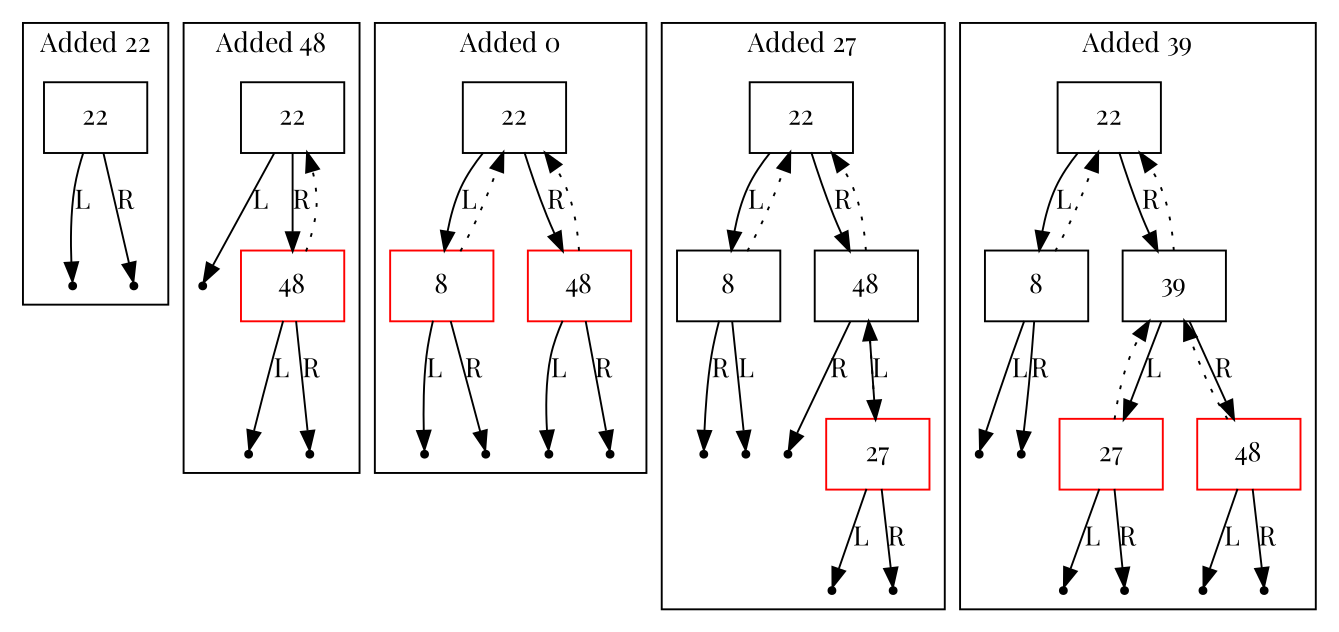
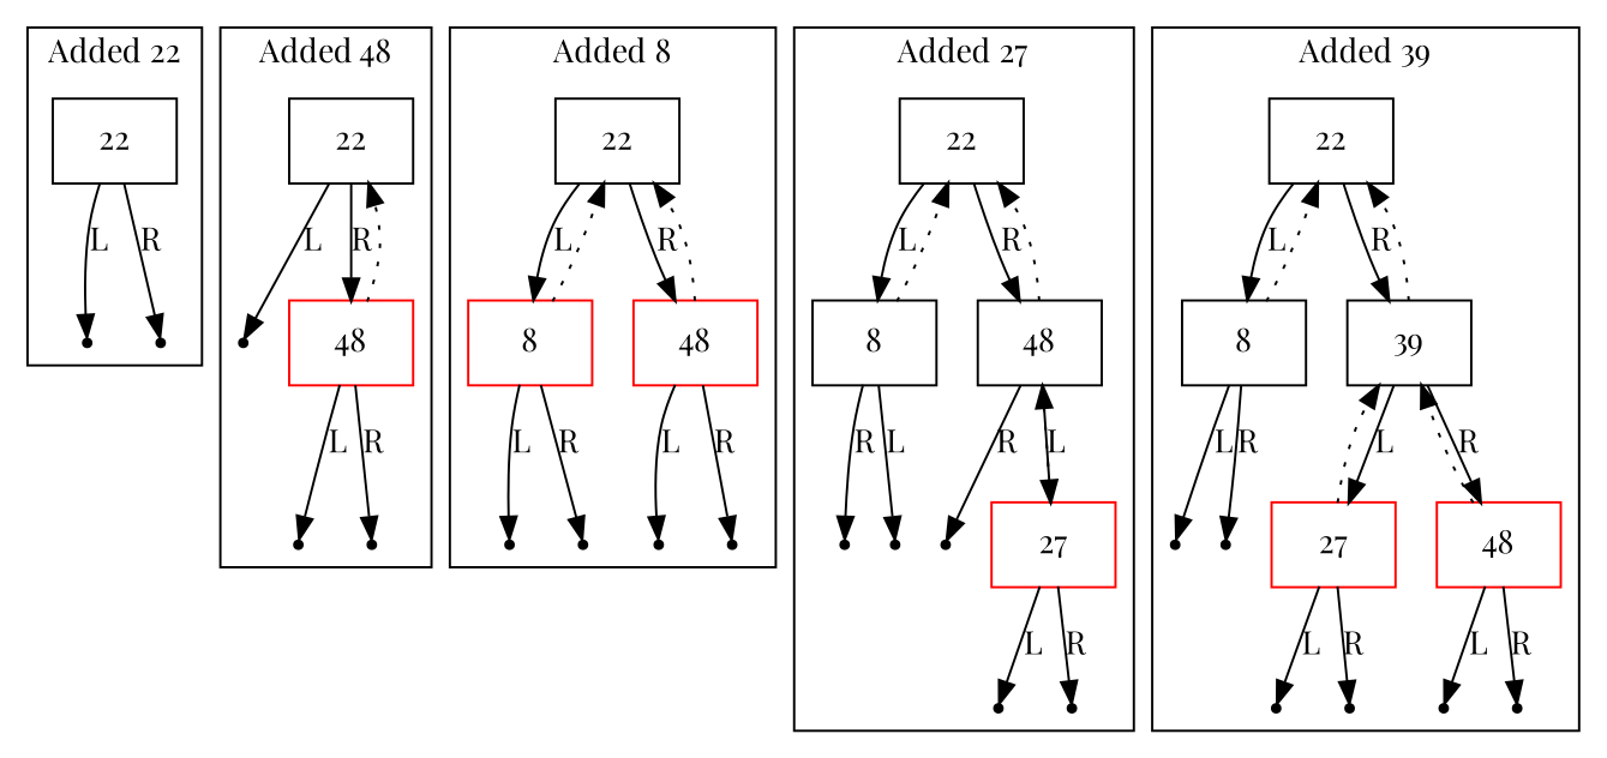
  digraph {
    fontname="Playfair Display"
    node [color=black shape=point fontname="Playfair Display"]
    edge [fontname="Playfair Display"]
    n1 [label="{22}" shape=record]
    n2 [label=Null]
    n3 [label=Null]
    n4 [label="{22}" shape=record]
    n5 [label=Null]
    n6 [color=red label="{48}" shape=record]
    n7 [label=Null]
    n8 [label=Null]
    n9 [label="{22}" shape=record]
    n10 [color=red label="{8}" shape=record]
    n11 [color=red label="{48}" shape=record]
    n12 [label=Null]
    n13 [label=Null]
    n14 [label=Null]
    n15 [label=Null]
    n16 [label="{22}" shape=record]
    n17 [label="{8}" shape=record]
    n18 [label="{48}" shape=record]
    n19 [label=Null]
    n20 [label=Null]
    n21 [label=Null]
    n22 [color=red label="{27}" shape=record]
    n23 [label=Null]
    n24 [label=Null]
    n25 [label="{22}" shape=record]
    n26 [label="{8}" shape=record]
    n27 [label="{39}" shape=record]
    n28 [label=Null]
    n29 [label=Null]
    n30 [color=red label="{27}" shape=record]
    n31 [color=red label="{48}" shape=record]
    n32 [label=Null]
    n33 [label=Null]
    n34 [label=Null]
    n35 [label=Null]
    subgraph cluster_1 {
      label="Added 22"
      n1
      n2
      n3
    }
    subgraph cluster_2 {
      label="Added 48"
      n4
      n5
      n6
      n7
      n8
    }
    subgraph cluster_3 {
-     label="Added 0"
+     label="Added 8"
      n9
      n10
      n11
      n12
      n13
      n14
      n15
    }
    subgraph cluster_4 {
      label="Added 27"
      n16
      n17
      n18
      n19
      n20
      n21
      n22
      n23
      n24
    }
    subgraph cluster_5 {
      label="Added 39"
      n25
      n26
      n27
      n28
      n29
      n30
      n31
      n32
      n33
      n34
      n35
    }
    n1 -> n2 [label=L]
    n1 -> n3 [label=R]
    n4 -> n5 [label=L]
    n4 -> n6 [label=R]
    n6 -> n4 [style=dotted]
    n6 -> n7 [label=L]
    n6 -> n8 [label=R]
    n9 -> n10 [label=L]
    n9 -> n11 [label=R]
    n10 -> n9 [style=dotted]
    n10 -> n12 [label=L]
    n10 -> n13 [label=R]
    n11 -> n9 [style=dotted]
    n11 -> n14 [label=L]
    n11 -> n15 [label=R]
    n16 -> n17 [label=L]
    n16 -> n18 [label=R]
    n17 -> n16 [style=dotted]
    n17 -> n19 [label=L]
    n17 -> n20 [label=R]
    n18 -> n16 [style=dotted]
    n18 -> n21 [label=R]
    n18 -> n22 [label=L]
    n22 -> n18 [style=dotted]
    n22 -> n23 [label=L]
    n22 -> n24 [label=R]
    n25 -> n26 [label=L]
    n25 -> n27 [label=R]
    n26 -> n25 [style=dotted]
    n26 -> n28 [label=L]
    n26 -> n29 [label=R]
    n27 -> n25 [style=dotted]
    n27 -> n30 [label=L]
    n27 -> n31 [label=R]
    n30 -> n27 [style=dotted]
    n30 -> n32 [label=L]
    n30 -> n33 [label=R]
    n31 -> n27 [style=dotted]
    n31 -> n34 [label=L]
    n31 -> n35 [label=R]
  }
